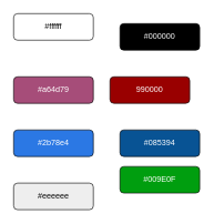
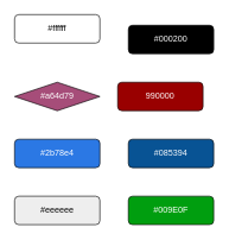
  <mxCell id="0" />
  <mxCell id="1" parent="0" />
- <mxCell id="2" value="&lt;font color=&quot;#ffffff&quot;&gt;#a64d79&lt;/font&gt;" style="rounded=1;whiteSpace=wrap;html=1;fillColor=#a64d79;" vertex="1" parent="1"><mxGeometry y="115" width="120" height="40" as="geometry" x="20" /></mxCell>
+ <mxCell id="2" value="&lt;font color=&quot;#ffffff&quot;&gt;#a64d79&lt;/font&gt;" style="rhombus;whiteSpace=wrap;html=1;fillColor=#a64d79;" vertex="1" parent="1"><mxGeometry y="115" width="120" height="40" as="geometry" x="20" /></mxCell>
  <mxCell id="3" value="#eeeeee" style="rounded=1;whiteSpace=wrap;html=1;fillColor=#eeeeee;" vertex="1" parent="1"><mxGeometry y="275" width="120" height="40" as="geometry" x="20" /></mxCell>
  <mxCell id="4" value="&lt;font color=&quot;#ffffff&quot;&gt;#2b78e4&lt;/font&gt;" style="rounded=1;whiteSpace=wrap;html=1;fillColor=#2b78e4;" vertex="1" parent="1"><mxGeometry y="195" width="120" height="40" as="geometry" x="20" /></mxCell>
  <mxCell id="5" value="&lt;font color=&quot;#ffffff&quot;&gt;#085394&lt;/font&gt;" style="rounded=1;whiteSpace=wrap;html=1;fillColor=#085394;" vertex="1" parent="1"><mxGeometry x="180" y="195" width="120" height="40" as="geometry" /></mxCell>
- <mxCell id="6" value="&lt;font color=&quot;#ffffff&quot;&gt;#009E0F&lt;/font&gt;" style="rounded=1;whiteSpace=wrap;html=1;fillColor=#009E0F;" vertex="1" parent="1"><mxGeometry x="180" y="250" width="120" height="40" as="geometry" /></mxCell>
+ <mxCell id="6" value="&lt;font color=&quot;#ffffff&quot;&gt;#009E0F&lt;/font&gt;" style="rounded=1;whiteSpace=wrap;html=1;fillColor=#009E0F;" vertex="1" parent="1"><mxGeometry x="180" y="275" width="120" height="40" as="geometry" /></mxCell>
  <mxCell id="7" value="&lt;font color=&quot;#ffffff&quot;&gt;990000&lt;/font&gt;" style="rounded=1;whiteSpace=wrap;html=1;fillColor=#990000;" vertex="1" parent="1"><mxGeometry x="165" y="115" width="120" height="40" as="geometry" /></mxCell>
  <mxCell id="8" value="#ffffff" style="rounded=1;whiteSpace=wrap;html=1;fillColor=#FFFFFF;" vertex="1" parent="1"><mxGeometry x="20" y="20" width="120" height="40" as="geometry" /></mxCell>
- <mxCell id="9" value="&lt;font color=&quot;#ffffff&quot;&gt;#000000&lt;/font&gt;" style="rounded=1;whiteSpace=wrap;html=1;fillColor=#000000;" vertex="1" parent="1"><mxGeometry x="180" y="35" width="120" height="40" as="geometry" /></mxCell>
+ <mxCell id="9" value="&lt;font color=&quot;#ffffff&quot;&gt;#000200&lt;/font&gt;" style="rounded=1;whiteSpace=wrap;html=1;fillColor=#000000;" vertex="1" parent="1"><mxGeometry x="180" y="35" width="120" height="40" as="geometry" /></mxCell>
